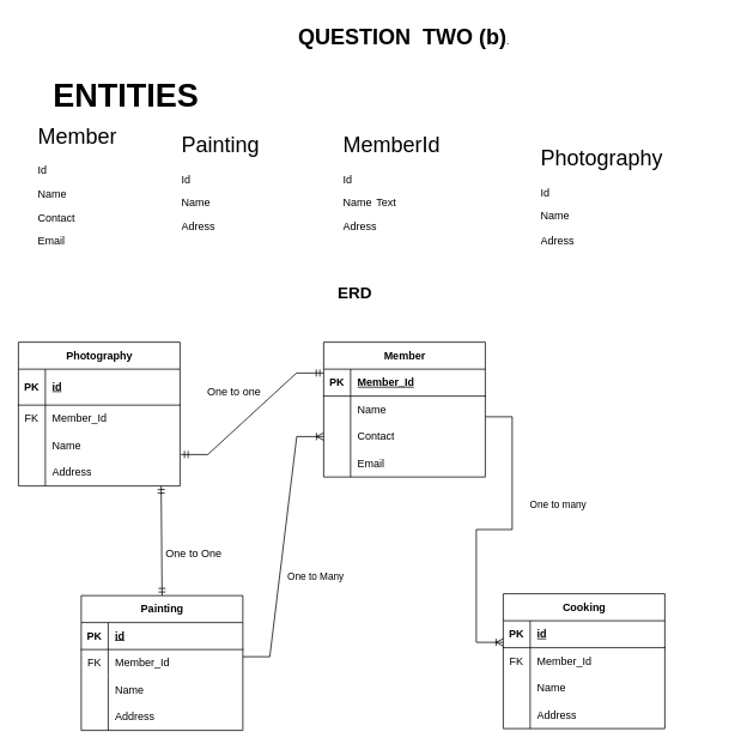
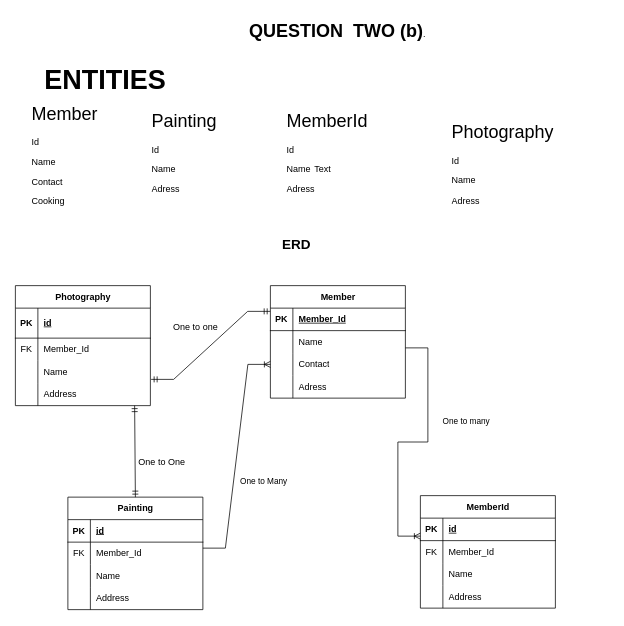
  <mxCell id="0" />
  <mxCell id="1" parent="0" />
  <mxCell id="2" value="&lt;h1 style=&quot;margin-top: 0px;&quot;&gt;QUESTION&amp;nbsp; TWO (b)&lt;span style=&quot;background-color: transparent; color: light-dark(rgb(0, 0, 0), rgb(255, 255, 255)); font-size: 12px; font-weight: normal;&quot;&gt;.&lt;/span&gt;&lt;/h1&gt;" style="text;html=1;whiteSpace=wrap;overflow=hidden;rounded=0;" vertex="1" parent="1"><mxGeometry x="330" y="20" width="300" height="40" as="geometry" /></mxCell>
  <mxCell id="3" value="&lt;font style=&quot;font-size: 36px;&quot;&gt;&lt;b&gt;ENTITIES&lt;/b&gt;&lt;/font&gt;" style="text;html=1;align=center;verticalAlign=middle;whiteSpace=wrap;rounded=0;" vertex="1" parent="1"><mxGeometry x="50" y="90" width="180" height="30" as="geometry" /></mxCell>
- <mxCell id="4" value="&lt;h1 style=&quot;margin-top: 0px;&quot;&gt;&lt;span style=&quot;font-weight: normal;&quot;&gt;Member&lt;/span&gt;&lt;/h1&gt;&lt;p&gt;Id&lt;/p&gt;&lt;p&gt;Name&lt;/p&gt;&lt;p&gt;Contact&lt;/p&gt;&lt;p&gt;Email&amp;nbsp;&lt;/p&gt;" style="text;html=1;whiteSpace=wrap;overflow=hidden;rounded=0;" vertex="1" parent="1"><mxGeometry x="40" y="130" width="180" height="200" as="geometry" /></mxCell>
+ <mxCell id="4" value="&lt;h1 style=&quot;margin-top: 0px;&quot;&gt;&lt;span style=&quot;font-weight: normal;&quot;&gt;Member&lt;/span&gt;&lt;/h1&gt;&lt;p&gt;Id&lt;/p&gt;&lt;p&gt;Name&lt;/p&gt;&lt;p&gt;Contact&lt;/p&gt;&lt;p&gt;Cooking&amp;nbsp;&lt;/p&gt;" style="text;html=1;whiteSpace=wrap;overflow=hidden;rounded=0;" vertex="1" parent="1"><mxGeometry x="40" y="130" width="180" height="200" as="geometry" /></mxCell>
  <mxCell id="5" value="&lt;h1 style=&quot;margin-top: 0px;&quot;&gt;&lt;span style=&quot;background-color: transparent; color: light-dark(rgb(0, 0, 0), rgb(255, 255, 255)); font-weight: normal;&quot;&gt;Painting&lt;/span&gt;&lt;br&gt;&lt;/h1&gt;&lt;h1 style=&quot;margin-top: 0px;&quot;&gt;&lt;p style=&quot;font-size: 12px; font-weight: 400;&quot;&gt;&lt;span style=&quot;background-color: transparent; color: light-dark(rgb(0, 0, 0), rgb(255, 255, 255));&quot;&gt;Id&lt;/span&gt;&lt;/p&gt;&lt;p style=&quot;font-size: 12px; font-weight: 400;&quot;&gt;Name&lt;/p&gt;&lt;p style=&quot;font-size: 12px; font-weight: 400;&quot;&gt;&lt;span style=&quot;background-color: transparent; color: light-dark(rgb(0, 0, 0), rgb(255, 255, 255));&quot;&gt;Adress&lt;/span&gt;&lt;/p&gt;&lt;/h1&gt;" style="text;html=1;whiteSpace=wrap;overflow=hidden;rounded=0;" vertex="1" parent="1"><mxGeometry x="200" y="140" width="210" height="150" as="geometry" /></mxCell>
  <mxCell id="6" value="&lt;h1 style=&quot;margin-top: 0px;&quot;&gt;&lt;span style=&quot;background-color: transparent; color: light-dark(rgb(0, 0, 0), rgb(255, 255, 255)); font-weight: normal;&quot;&gt;MemberId&lt;/span&gt;&lt;br&gt;&lt;/h1&gt;&lt;h1 style=&quot;margin-top: 0px;&quot;&gt;&lt;p style=&quot;font-size: 12px; font-weight: 400;&quot;&gt;&lt;span style=&quot;background-color: transparent; color: light-dark(rgb(0, 0, 0), rgb(255, 255, 255));&quot;&gt;Id&lt;/span&gt;&lt;/p&gt;&lt;p style=&quot;font-size: 12px; font-weight: 400;&quot;&gt;Name&lt;/p&gt;&lt;p style=&quot;font-size: 12px; font-weight: 400;&quot;&gt;&lt;span style=&quot;background-color: transparent; color: light-dark(rgb(0, 0, 0), rgb(255, 255, 255));&quot;&gt;Adress&lt;/span&gt;&lt;/p&gt;&lt;/h1&gt;" style="text;html=1;whiteSpace=wrap;overflow=hidden;rounded=0;" vertex="1" parent="1"><mxGeometry x="380" y="140" width="210" height="150" as="geometry" /></mxCell>
  <mxCell id="7" value="&lt;h1 style=&quot;margin-top: 0px;&quot;&gt;&lt;span style=&quot;background-color: transparent; color: light-dark(rgb(0, 0, 0), rgb(255, 255, 255)); font-weight: normal;&quot;&gt;Photography&lt;/span&gt;&lt;br&gt;&lt;/h1&gt;&lt;h1 style=&quot;margin-top: 0px;&quot;&gt;&lt;p style=&quot;font-size: 12px; font-weight: 400;&quot;&gt;&lt;span style=&quot;background-color: transparent; color: light-dark(rgb(0, 0, 0), rgb(255, 255, 255));&quot;&gt;Id&lt;/span&gt;&lt;/p&gt;&lt;p style=&quot;font-size: 12px; font-weight: 400;&quot;&gt;Name&lt;/p&gt;&lt;p style=&quot;font-size: 12px; font-weight: 400;&quot;&gt;&lt;span style=&quot;background-color: transparent; color: light-dark(rgb(0, 0, 0), rgb(255, 255, 255));&quot;&gt;Adress&lt;/span&gt;&lt;/p&gt;&lt;/h1&gt;" style="text;html=1;whiteSpace=wrap;overflow=hidden;rounded=0;" vertex="1" parent="1"><mxGeometry x="600" y="155" width="210" height="150" as="geometry" /></mxCell>
  <mxCell id="8" value="Text" style="text;html=1;align=center;verticalAlign=middle;whiteSpace=wrap;rounded=0;" vertex="1" parent="1"><mxGeometry x="400" y="210" width="60" height="30" as="geometry" /></mxCell>
  <mxCell id="9" value="&lt;b&gt;&lt;font style=&quot;font-size: 18px;&quot;&gt;ERD&lt;/font&gt;&lt;/b&gt;" style="text;html=1;align=center;verticalAlign=middle;whiteSpace=wrap;rounded=0;" vertex="1" parent="1"><mxGeometry x="310" y="310" width="170" height="30" as="geometry" /></mxCell>
  <mxCell id="10" value="Member" style="shape=table;startSize=30;container=1;collapsible=1;childLayout=tableLayout;fixedRows=1;rowLines=0;fontStyle=1;align=center;resizeLast=1;html=1;" vertex="1" parent="1"><mxGeometry x="360" y="380" width="180" height="150" as="geometry" /></mxCell>
  <mxCell id="11" value="" style="shape=tableRow;horizontal=0;startSize=0;swimlaneHead=0;swimlaneBody=0;fillColor=none;collapsible=0;dropTarget=0;points=[[0,0.5],[1,0.5]];portConstraint=eastwest;top=0;left=0;right=0;bottom=1;" vertex="1" parent="10"><mxGeometry y="30" width="180" height="30" as="geometry" /></mxCell>
  <mxCell id="12" value="PK" style="shape=partialRectangle;connectable=0;fillColor=none;top=0;left=0;bottom=0;right=0;fontStyle=1;overflow=hidden;whiteSpace=wrap;html=1;" vertex="1" parent="11"><mxGeometry width="30" height="30" as="geometry"><mxRectangle width="30" height="30" as="alternateBounds" /></mxGeometry></mxCell>
  <mxCell id="13" value="Member_Id" style="shape=partialRectangle;connectable=0;fillColor=none;top=0;left=0;bottom=0;right=0;align=left;spacingLeft=6;fontStyle=5;overflow=hidden;whiteSpace=wrap;html=1;" vertex="1" parent="11"><mxGeometry x="30" width="150" height="30" as="geometry"><mxRectangle width="150" height="30" as="alternateBounds" /></mxGeometry></mxCell>
  <mxCell id="14" value="" style="shape=tableRow;horizontal=0;startSize=0;swimlaneHead=0;swimlaneBody=0;fillColor=none;collapsible=0;dropTarget=0;points=[[0,0.5],[1,0.5]];portConstraint=eastwest;top=0;left=0;right=0;bottom=0;" vertex="1" parent="10"><mxGeometry y="60" width="180" height="30" as="geometry" /></mxCell>
  <mxCell id="15" value="" style="shape=partialRectangle;connectable=0;fillColor=none;top=0;left=0;bottom=0;right=0;editable=1;overflow=hidden;whiteSpace=wrap;html=1;" vertex="1" parent="14"><mxGeometry width="30" height="30" as="geometry"><mxRectangle width="30" height="30" as="alternateBounds" /></mxGeometry></mxCell>
  <mxCell id="16" value="Name" style="shape=partialRectangle;connectable=0;fillColor=none;top=0;left=0;bottom=0;right=0;align=left;spacingLeft=6;overflow=hidden;whiteSpace=wrap;html=1;" vertex="1" parent="14"><mxGeometry x="30" width="150" height="30" as="geometry"><mxRectangle width="150" height="30" as="alternateBounds" /></mxGeometry></mxCell>
  <mxCell id="17" value="" style="shape=tableRow;horizontal=0;startSize=0;swimlaneHead=0;swimlaneBody=0;fillColor=none;collapsible=0;dropTarget=0;points=[[0,0.5],[1,0.5]];portConstraint=eastwest;top=0;left=0;right=0;bottom=0;" vertex="1" parent="10"><mxGeometry y="90" width="180" height="30" as="geometry" /></mxCell>
  <mxCell id="18" value="" style="shape=partialRectangle;connectable=0;fillColor=none;top=0;left=0;bottom=0;right=0;editable=1;overflow=hidden;whiteSpace=wrap;html=1;" vertex="1" parent="17"><mxGeometry width="30" height="30" as="geometry"><mxRectangle width="30" height="30" as="alternateBounds" /></mxGeometry></mxCell>
  <mxCell id="19" value="Contact" style="shape=partialRectangle;connectable=0;fillColor=none;top=0;left=0;bottom=0;right=0;align=left;spacingLeft=6;overflow=hidden;whiteSpace=wrap;html=1;" vertex="1" parent="17"><mxGeometry x="30" width="150" height="30" as="geometry"><mxRectangle width="150" height="30" as="alternateBounds" /></mxGeometry></mxCell>
  <mxCell id="20" value="" style="shape=tableRow;horizontal=0;startSize=0;swimlaneHead=0;swimlaneBody=0;fillColor=none;collapsible=0;dropTarget=0;points=[[0,0.5],[1,0.5]];portConstraint=eastwest;top=0;left=0;right=0;bottom=0;" vertex="1" parent="10"><mxGeometry y="120" width="180" height="30" as="geometry" /></mxCell>
  <mxCell id="21" value="" style="shape=partialRectangle;connectable=0;fillColor=none;top=0;left=0;bottom=0;right=0;editable=1;overflow=hidden;whiteSpace=wrap;html=1;" vertex="1" parent="20"><mxGeometry width="30" height="30" as="geometry"><mxRectangle width="30" height="30" as="alternateBounds" /></mxGeometry></mxCell>
- <mxCell id="22" value="Email" style="shape=partialRectangle;connectable=0;fillColor=none;top=0;left=0;bottom=0;right=0;align=left;spacingLeft=6;overflow=hidden;whiteSpace=wrap;html=1;" vertex="1" parent="20"><mxGeometry x="30" width="150" height="30" as="geometry"><mxRectangle width="150" height="30" as="alternateBounds" /></mxGeometry></mxCell>
+ <mxCell id="22" value="Adress" style="shape=partialRectangle;connectable=0;fillColor=none;top=0;left=0;bottom=0;right=0;align=left;spacingLeft=6;overflow=hidden;whiteSpace=wrap;html=1;" vertex="1" parent="20"><mxGeometry x="30" width="150" height="30" as="geometry"><mxRectangle width="150" height="30" as="alternateBounds" /></mxGeometry></mxCell>
  <mxCell id="23" value="Photography" style="shape=table;startSize=30;container=1;collapsible=1;childLayout=tableLayout;fixedRows=1;rowLines=0;fontStyle=1;align=center;resizeLast=1;html=1;" vertex="1" parent="1"><mxGeometry x="20" y="380" width="180" height="160" as="geometry" /></mxCell>
  <mxCell id="24" value="" style="shape=tableRow;horizontal=0;startSize=0;swimlaneHead=0;swimlaneBody=0;fillColor=none;collapsible=0;dropTarget=0;points=[[0,0.5],[1,0.5]];portConstraint=eastwest;top=0;left=0;right=0;bottom=1;" vertex="1" parent="23"><mxGeometry y="30" width="180" height="40" as="geometry" /></mxCell>
  <mxCell id="25" value="PK" style="shape=partialRectangle;connectable=0;fillColor=none;top=0;left=0;bottom=0;right=0;fontStyle=1;overflow=hidden;whiteSpace=wrap;html=1;" vertex="1" parent="24"><mxGeometry width="30" height="40" as="geometry"><mxRectangle width="30" height="40" as="alternateBounds" /></mxGeometry></mxCell>
  <mxCell id="26" value="id" style="shape=partialRectangle;connectable=0;fillColor=none;top=0;left=0;bottom=0;right=0;align=left;spacingLeft=6;fontStyle=5;overflow=hidden;whiteSpace=wrap;html=1;" vertex="1" parent="24"><mxGeometry x="30" width="150" height="40" as="geometry"><mxRectangle width="150" height="40" as="alternateBounds" /></mxGeometry></mxCell>
  <mxCell id="27" value="" style="shape=tableRow;horizontal=0;startSize=0;swimlaneHead=0;swimlaneBody=0;fillColor=none;collapsible=0;dropTarget=0;points=[[0,0.5],[1,0.5]];portConstraint=eastwest;top=0;left=0;right=0;bottom=0;" vertex="1" parent="23"><mxGeometry y="70" width="180" height="30" as="geometry" /></mxCell>
  <mxCell id="28" value="FK" style="shape=partialRectangle;connectable=0;fillColor=none;top=0;left=0;bottom=0;right=0;editable=1;overflow=hidden;whiteSpace=wrap;html=1;" vertex="1" parent="27"><mxGeometry width="30" height="30" as="geometry"><mxRectangle width="30" height="30" as="alternateBounds" /></mxGeometry></mxCell>
  <mxCell id="29" value="Member_Id" style="shape=partialRectangle;connectable=0;fillColor=none;top=0;left=0;bottom=0;right=0;align=left;spacingLeft=6;overflow=hidden;whiteSpace=wrap;html=1;" vertex="1" parent="27"><mxGeometry x="30" width="150" height="30" as="geometry"><mxRectangle width="150" height="30" as="alternateBounds" /></mxGeometry></mxCell>
  <mxCell id="30" value="" style="shape=tableRow;horizontal=0;startSize=0;swimlaneHead=0;swimlaneBody=0;fillColor=none;collapsible=0;dropTarget=0;points=[[0,0.5],[1,0.5]];portConstraint=eastwest;top=0;left=0;right=0;bottom=0;" vertex="1" parent="23"><mxGeometry y="100" width="180" height="30" as="geometry" /></mxCell>
  <mxCell id="31" value="" style="shape=partialRectangle;connectable=0;fillColor=none;top=0;left=0;bottom=0;right=0;editable=1;overflow=hidden;whiteSpace=wrap;html=1;" vertex="1" parent="30"><mxGeometry width="30" height="30" as="geometry"><mxRectangle width="30" height="30" as="alternateBounds" /></mxGeometry></mxCell>
  <mxCell id="32" value="Name" style="shape=partialRectangle;connectable=0;fillColor=none;top=0;left=0;bottom=0;right=0;align=left;spacingLeft=6;overflow=hidden;whiteSpace=wrap;html=1;" vertex="1" parent="30"><mxGeometry x="30" width="150" height="30" as="geometry"><mxRectangle width="150" height="30" as="alternateBounds" /></mxGeometry></mxCell>
  <mxCell id="33" value="" style="shape=tableRow;horizontal=0;startSize=0;swimlaneHead=0;swimlaneBody=0;fillColor=none;collapsible=0;dropTarget=0;points=[[0,0.5],[1,0.5]];portConstraint=eastwest;top=0;left=0;right=0;bottom=0;" vertex="1" parent="23"><mxGeometry y="130" width="180" height="30" as="geometry" /></mxCell>
  <mxCell id="34" value="" style="shape=partialRectangle;connectable=0;fillColor=none;top=0;left=0;bottom=0;right=0;editable=1;overflow=hidden;whiteSpace=wrap;html=1;" vertex="1" parent="33"><mxGeometry width="30" height="30" as="geometry"><mxRectangle width="30" height="30" as="alternateBounds" /></mxGeometry></mxCell>
  <mxCell id="35" value="Address" style="shape=partialRectangle;connectable=0;fillColor=none;top=0;left=0;bottom=0;right=0;align=left;spacingLeft=6;overflow=hidden;whiteSpace=wrap;html=1;" vertex="1" parent="33"><mxGeometry x="30" width="150" height="30" as="geometry"><mxRectangle width="150" height="30" as="alternateBounds" /></mxGeometry></mxCell>
  <mxCell id="36" value="Painting" style="shape=table;startSize=30;container=1;collapsible=1;childLayout=tableLayout;fixedRows=1;rowLines=0;fontStyle=1;align=center;resizeLast=1;html=1;" vertex="1" parent="1"><mxGeometry x="90" y="662" width="180" height="150" as="geometry" /></mxCell>
  <mxCell id="37" value="" style="shape=tableRow;horizontal=0;startSize=0;swimlaneHead=0;swimlaneBody=0;fillColor=none;collapsible=0;dropTarget=0;points=[[0,0.5],[1,0.5]];portConstraint=eastwest;top=0;left=0;right=0;bottom=1;" vertex="1" parent="36"><mxGeometry y="30" width="180" height="30" as="geometry" /></mxCell>
  <mxCell id="38" value="PK" style="shape=partialRectangle;connectable=0;fillColor=none;top=0;left=0;bottom=0;right=0;fontStyle=1;overflow=hidden;whiteSpace=wrap;html=1;" vertex="1" parent="37"><mxGeometry width="30" height="30" as="geometry"><mxRectangle width="30" height="30" as="alternateBounds" /></mxGeometry></mxCell>
  <mxCell id="39" value="id" style="shape=partialRectangle;connectable=0;fillColor=none;top=0;left=0;bottom=0;right=0;align=left;spacingLeft=6;fontStyle=5;overflow=hidden;whiteSpace=wrap;html=1;" vertex="1" parent="37"><mxGeometry x="30" width="150" height="30" as="geometry"><mxRectangle width="150" height="30" as="alternateBounds" /></mxGeometry></mxCell>
  <mxCell id="40" value="" style="shape=tableRow;horizontal=0;startSize=0;swimlaneHead=0;swimlaneBody=0;fillColor=none;collapsible=0;dropTarget=0;points=[[0,0.5],[1,0.5]];portConstraint=eastwest;top=0;left=0;right=0;bottom=0;" vertex="1" parent="36"><mxGeometry y="60" width="180" height="30" as="geometry" /></mxCell>
  <mxCell id="41" value="FK" style="shape=partialRectangle;connectable=0;fillColor=none;top=0;left=0;bottom=0;right=0;editable=1;overflow=hidden;whiteSpace=wrap;html=1;" vertex="1" parent="40"><mxGeometry width="30" height="30" as="geometry"><mxRectangle width="30" height="30" as="alternateBounds" /></mxGeometry></mxCell>
  <mxCell id="42" value="Member_Id" style="shape=partialRectangle;connectable=0;fillColor=none;top=0;left=0;bottom=0;right=0;align=left;spacingLeft=6;overflow=hidden;whiteSpace=wrap;html=1;" vertex="1" parent="40"><mxGeometry x="30" width="150" height="30" as="geometry"><mxRectangle width="150" height="30" as="alternateBounds" /></mxGeometry></mxCell>
  <mxCell id="43" value="" style="shape=tableRow;horizontal=0;startSize=0;swimlaneHead=0;swimlaneBody=0;fillColor=none;collapsible=0;dropTarget=0;points=[[0,0.5],[1,0.5]];portConstraint=eastwest;top=0;left=0;right=0;bottom=0;" vertex="1" parent="36"><mxGeometry y="90" width="180" height="30" as="geometry" /></mxCell>
  <mxCell id="44" value="" style="shape=partialRectangle;connectable=0;fillColor=none;top=0;left=0;bottom=0;right=0;editable=1;overflow=hidden;whiteSpace=wrap;html=1;" vertex="1" parent="43"><mxGeometry width="30" height="30" as="geometry"><mxRectangle width="30" height="30" as="alternateBounds" /></mxGeometry></mxCell>
  <mxCell id="45" value="Name" style="shape=partialRectangle;connectable=0;fillColor=none;top=0;left=0;bottom=0;right=0;align=left;spacingLeft=6;overflow=hidden;whiteSpace=wrap;html=1;" vertex="1" parent="43"><mxGeometry x="30" width="150" height="30" as="geometry"><mxRectangle width="150" height="30" as="alternateBounds" /></mxGeometry></mxCell>
  <mxCell id="46" value="" style="shape=tableRow;horizontal=0;startSize=0;swimlaneHead=0;swimlaneBody=0;fillColor=none;collapsible=0;dropTarget=0;points=[[0,0.5],[1,0.5]];portConstraint=eastwest;top=0;left=0;right=0;bottom=0;" vertex="1" parent="36"><mxGeometry y="120" width="180" height="30" as="geometry" /></mxCell>
  <mxCell id="47" value="" style="shape=partialRectangle;connectable=0;fillColor=none;top=0;left=0;bottom=0;right=0;editable=1;overflow=hidden;whiteSpace=wrap;html=1;" vertex="1" parent="46"><mxGeometry width="30" height="30" as="geometry"><mxRectangle width="30" height="30" as="alternateBounds" /></mxGeometry></mxCell>
  <mxCell id="48" value="Address" style="shape=partialRectangle;connectable=0;fillColor=none;top=0;left=0;bottom=0;right=0;align=left;spacingLeft=6;overflow=hidden;whiteSpace=wrap;html=1;" vertex="1" parent="46"><mxGeometry x="30" width="150" height="30" as="geometry"><mxRectangle width="150" height="30" as="alternateBounds" /></mxGeometry></mxCell>
- <mxCell id="49" value="Cooking" style="shape=table;startSize=30;container=1;collapsible=1;childLayout=tableLayout;fixedRows=1;rowLines=0;fontStyle=1;align=center;resizeLast=1;html=1;" vertex="1" parent="1"><mxGeometry x="560" y="660" width="180" height="150" as="geometry" /></mxCell>
+ <mxCell id="49" value="MemberId" style="shape=table;startSize=30;container=1;collapsible=1;childLayout=tableLayout;fixedRows=1;rowLines=0;fontStyle=1;align=center;resizeLast=1;html=1;" vertex="1" parent="1"><mxGeometry x="560" y="660" width="180" height="150" as="geometry" /></mxCell>
  <mxCell id="50" value="" style="shape=tableRow;horizontal=0;startSize=0;swimlaneHead=0;swimlaneBody=0;fillColor=none;collapsible=0;dropTarget=0;points=[[0,0.5],[1,0.5]];portConstraint=eastwest;top=0;left=0;right=0;bottom=1;" vertex="1" parent="49"><mxGeometry y="30" width="180" height="30" as="geometry" /></mxCell>
  <mxCell id="51" value="PK" style="shape=partialRectangle;connectable=0;fillColor=none;top=0;left=0;bottom=0;right=0;fontStyle=1;overflow=hidden;whiteSpace=wrap;html=1;" vertex="1" parent="50"><mxGeometry width="30" height="30" as="geometry"><mxRectangle width="30" height="30" as="alternateBounds" /></mxGeometry></mxCell>
  <mxCell id="52" value="id" style="shape=partialRectangle;connectable=0;fillColor=none;top=0;left=0;bottom=0;right=0;align=left;spacingLeft=6;fontStyle=5;overflow=hidden;whiteSpace=wrap;html=1;" vertex="1" parent="50"><mxGeometry x="30" width="150" height="30" as="geometry"><mxRectangle width="150" height="30" as="alternateBounds" /></mxGeometry></mxCell>
  <mxCell id="53" value="" style="shape=tableRow;horizontal=0;startSize=0;swimlaneHead=0;swimlaneBody=0;fillColor=none;collapsible=0;dropTarget=0;points=[[0,0.5],[1,0.5]];portConstraint=eastwest;top=0;left=0;right=0;bottom=0;" vertex="1" parent="49"><mxGeometry y="60" width="180" height="30" as="geometry" /></mxCell>
  <mxCell id="54" value="FK" style="shape=partialRectangle;connectable=0;fillColor=none;top=0;left=0;bottom=0;right=0;editable=1;overflow=hidden;whiteSpace=wrap;html=1;" vertex="1" parent="53"><mxGeometry width="30" height="30" as="geometry"><mxRectangle width="30" height="30" as="alternateBounds" /></mxGeometry></mxCell>
  <mxCell id="55" value="Member_Id" style="shape=partialRectangle;connectable=0;fillColor=none;top=0;left=0;bottom=0;right=0;align=left;spacingLeft=6;overflow=hidden;whiteSpace=wrap;html=1;" vertex="1" parent="53"><mxGeometry x="30" width="150" height="30" as="geometry"><mxRectangle width="150" height="30" as="alternateBounds" /></mxGeometry></mxCell>
  <mxCell id="56" value="" style="shape=tableRow;horizontal=0;startSize=0;swimlaneHead=0;swimlaneBody=0;fillColor=none;collapsible=0;dropTarget=0;points=[[0,0.5],[1,0.5]];portConstraint=eastwest;top=0;left=0;right=0;bottom=0;" vertex="1" parent="49"><mxGeometry y="90" width="180" height="30" as="geometry" /></mxCell>
  <mxCell id="57" value="" style="shape=partialRectangle;connectable=0;fillColor=none;top=0;left=0;bottom=0;right=0;editable=1;overflow=hidden;whiteSpace=wrap;html=1;" vertex="1" parent="56"><mxGeometry width="30" height="30" as="geometry"><mxRectangle width="30" height="30" as="alternateBounds" /></mxGeometry></mxCell>
  <mxCell id="58" value="Name" style="shape=partialRectangle;connectable=0;fillColor=none;top=0;left=0;bottom=0;right=0;align=left;spacingLeft=6;overflow=hidden;whiteSpace=wrap;html=1;" vertex="1" parent="56"><mxGeometry x="30" width="150" height="30" as="geometry"><mxRectangle width="150" height="30" as="alternateBounds" /></mxGeometry></mxCell>
  <mxCell id="59" value="" style="shape=tableRow;horizontal=0;startSize=0;swimlaneHead=0;swimlaneBody=0;fillColor=none;collapsible=0;dropTarget=0;points=[[0,0.5],[1,0.5]];portConstraint=eastwest;top=0;left=0;right=0;bottom=0;" vertex="1" parent="49"><mxGeometry y="120" width="180" height="30" as="geometry" /></mxCell>
  <mxCell id="60" value="" style="shape=partialRectangle;connectable=0;fillColor=none;top=0;left=0;bottom=0;right=0;editable=1;overflow=hidden;whiteSpace=wrap;html=1;" vertex="1" parent="59"><mxGeometry width="30" height="30" as="geometry"><mxRectangle width="30" height="30" as="alternateBounds" /></mxGeometry></mxCell>
  <mxCell id="61" value="Address" style="shape=partialRectangle;connectable=0;fillColor=none;top=0;left=0;bottom=0;right=0;align=left;spacingLeft=6;overflow=hidden;whiteSpace=wrap;html=1;" vertex="1" parent="59"><mxGeometry x="30" width="150" height="30" as="geometry"><mxRectangle width="150" height="30" as="alternateBounds" /></mxGeometry></mxCell>
  <mxCell id="62" value="" style="edgeStyle=entityRelationEdgeStyle;fontSize=12;html=1;endArrow=ERoneToMany;rounded=0;" edge="1" parent="1" target="17"><mxGeometry width="100" height="100" relative="1" as="geometry"><mxPoint x="270" y="730" as="sourcePoint" /><mxPoint x="400" y="630" as="targetPoint" /></mxGeometry></mxCell>
  <mxCell id="63" value="One to Many" style="edgeLabel;html=1;align=center;verticalAlign=middle;resizable=0;points=[];" vertex="1" connectable="0" parent="62"><mxGeometry x="-0.134" y="-4" relative="1" as="geometry"><mxPoint x="34" y="12" as="offset" /></mxGeometry></mxCell>
  <mxCell id="64" value="" style="edgeStyle=entityRelationEdgeStyle;fontSize=12;html=1;endArrow=ERmandOne;startArrow=ERmandOne;rounded=0;entryX=-0.007;entryY=0.144;entryDx=0;entryDy=0;entryPerimeter=0;" edge="1" parent="1"><mxGeometry width="100" height="100" relative="1" as="geometry"><mxPoint x="201" y="505" as="sourcePoint" /><mxPoint x="359.74" y="414.32" as="targetPoint" /></mxGeometry></mxCell>
  <mxCell id="65" value="" style="edgeStyle=entityRelationEdgeStyle;fontSize=12;html=1;endArrow=ERoneToMany;rounded=0;" edge="1" parent="1"><mxGeometry width="100" height="100" relative="1" as="geometry"><mxPoint x="540" y="463" as="sourcePoint" /><mxPoint x="560" y="714" as="targetPoint" /></mxGeometry></mxCell>
  <mxCell id="66" value="One to many" style="edgeLabel;html=1;align=center;verticalAlign=middle;resizable=0;points=[];" vertex="1" connectable="0" parent="65"><mxGeometry x="-0.343" y="-2" relative="1" as="geometry"><mxPoint x="52" y="12" as="offset" /></mxGeometry></mxCell>
  <mxCell id="67" value="One to one" style="text;html=1;align=center;verticalAlign=middle;resizable=0;points=[];autosize=1;strokeColor=none;fillColor=none;" vertex="1" parent="1"><mxGeometry x="220" y="420" width="80" height="30" as="geometry" /></mxCell>
  <mxCell id="68" value="" style="fontSize=12;html=1;endArrow=ERmandOne;startArrow=ERmandOne;rounded=0;exitX=0.5;exitY=0;exitDx=0;exitDy=0;" edge="1" parent="1"><mxGeometry width="100" height="100" relative="1" as="geometry"><mxPoint x="180" y="662" as="sourcePoint" /><mxPoint x="179" y="540" as="targetPoint" /></mxGeometry></mxCell>
  <mxCell id="69" value="One to One" style="text;html=1;align=center;verticalAlign=middle;resizable=0;points=[];autosize=1;strokeColor=none;fillColor=none;" vertex="1" parent="1"><mxGeometry x="170" y="600" width="90" height="30" as="geometry" /></mxCell>
